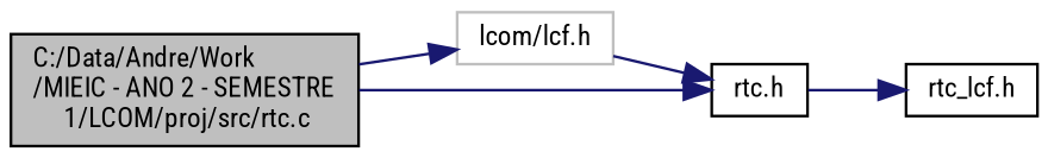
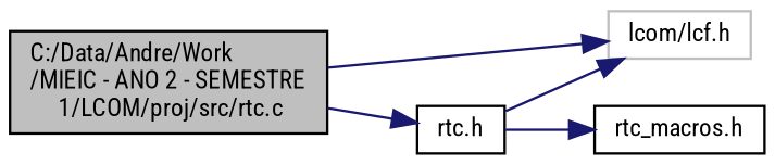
  digraph {
    fontname="Roboto Condensed"
    rankdir=LR
    node [color=black fillcolor=white fontname="Roboto Condensed" fontsize=10 shape=record style=filled]
    edge [color=midnightblue fontname="Roboto Condensed" fontsize=10 labelfontname=Helvetica labelfontsize=10 style=solid]
    n1 [fillcolor=grey75 fontcolor=black height=0.2 label="C:/Data/Andre/Work\l/MIEIC - ANO 2 - SEMESTRE\l 1/LCOM/proj/src/rtc.c" width=0.4]
    n2 [color=grey75 height=0.2 label="lcom/lcf.h" width=0.4]
    n3 [height=0.2 label="rtc.h" width=0.4]
-   n4 [height=0.2 label="rtc_lcf.h" width=0.4]
+   n4 [height=0.2 label="rtc_macros.h" width=0.4]
    n1 -> n2
    n1 -> n3
-   n2 -> n3
+   n3 -> n2
    n3 -> n4
  }
